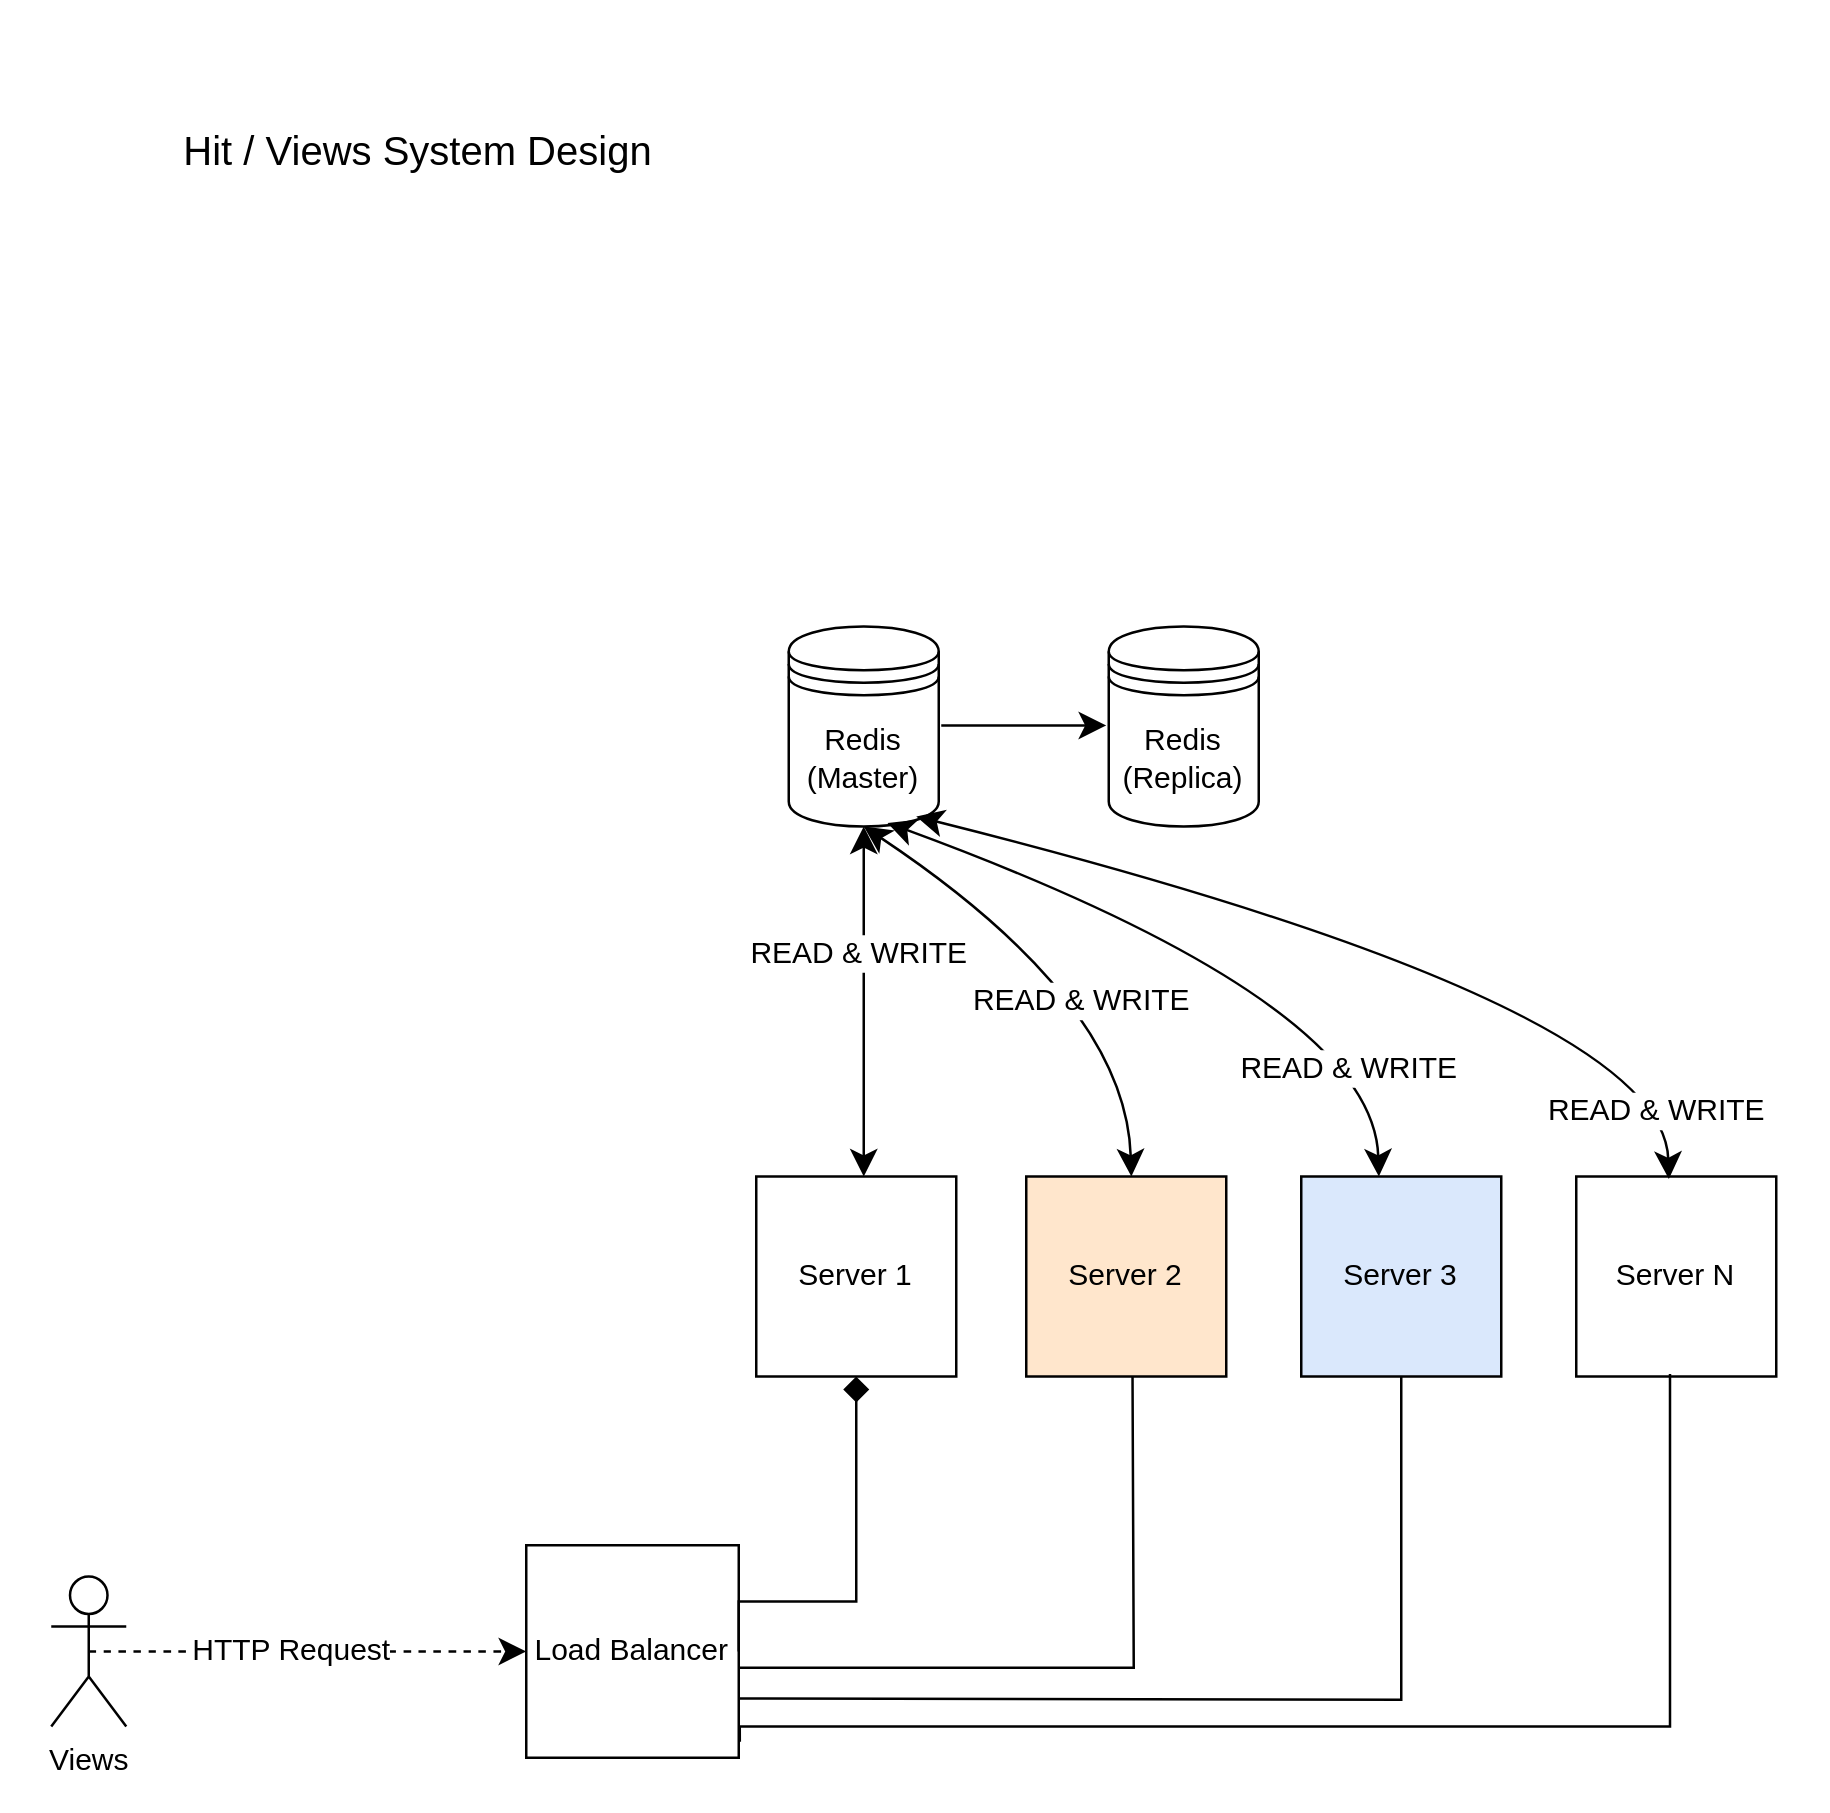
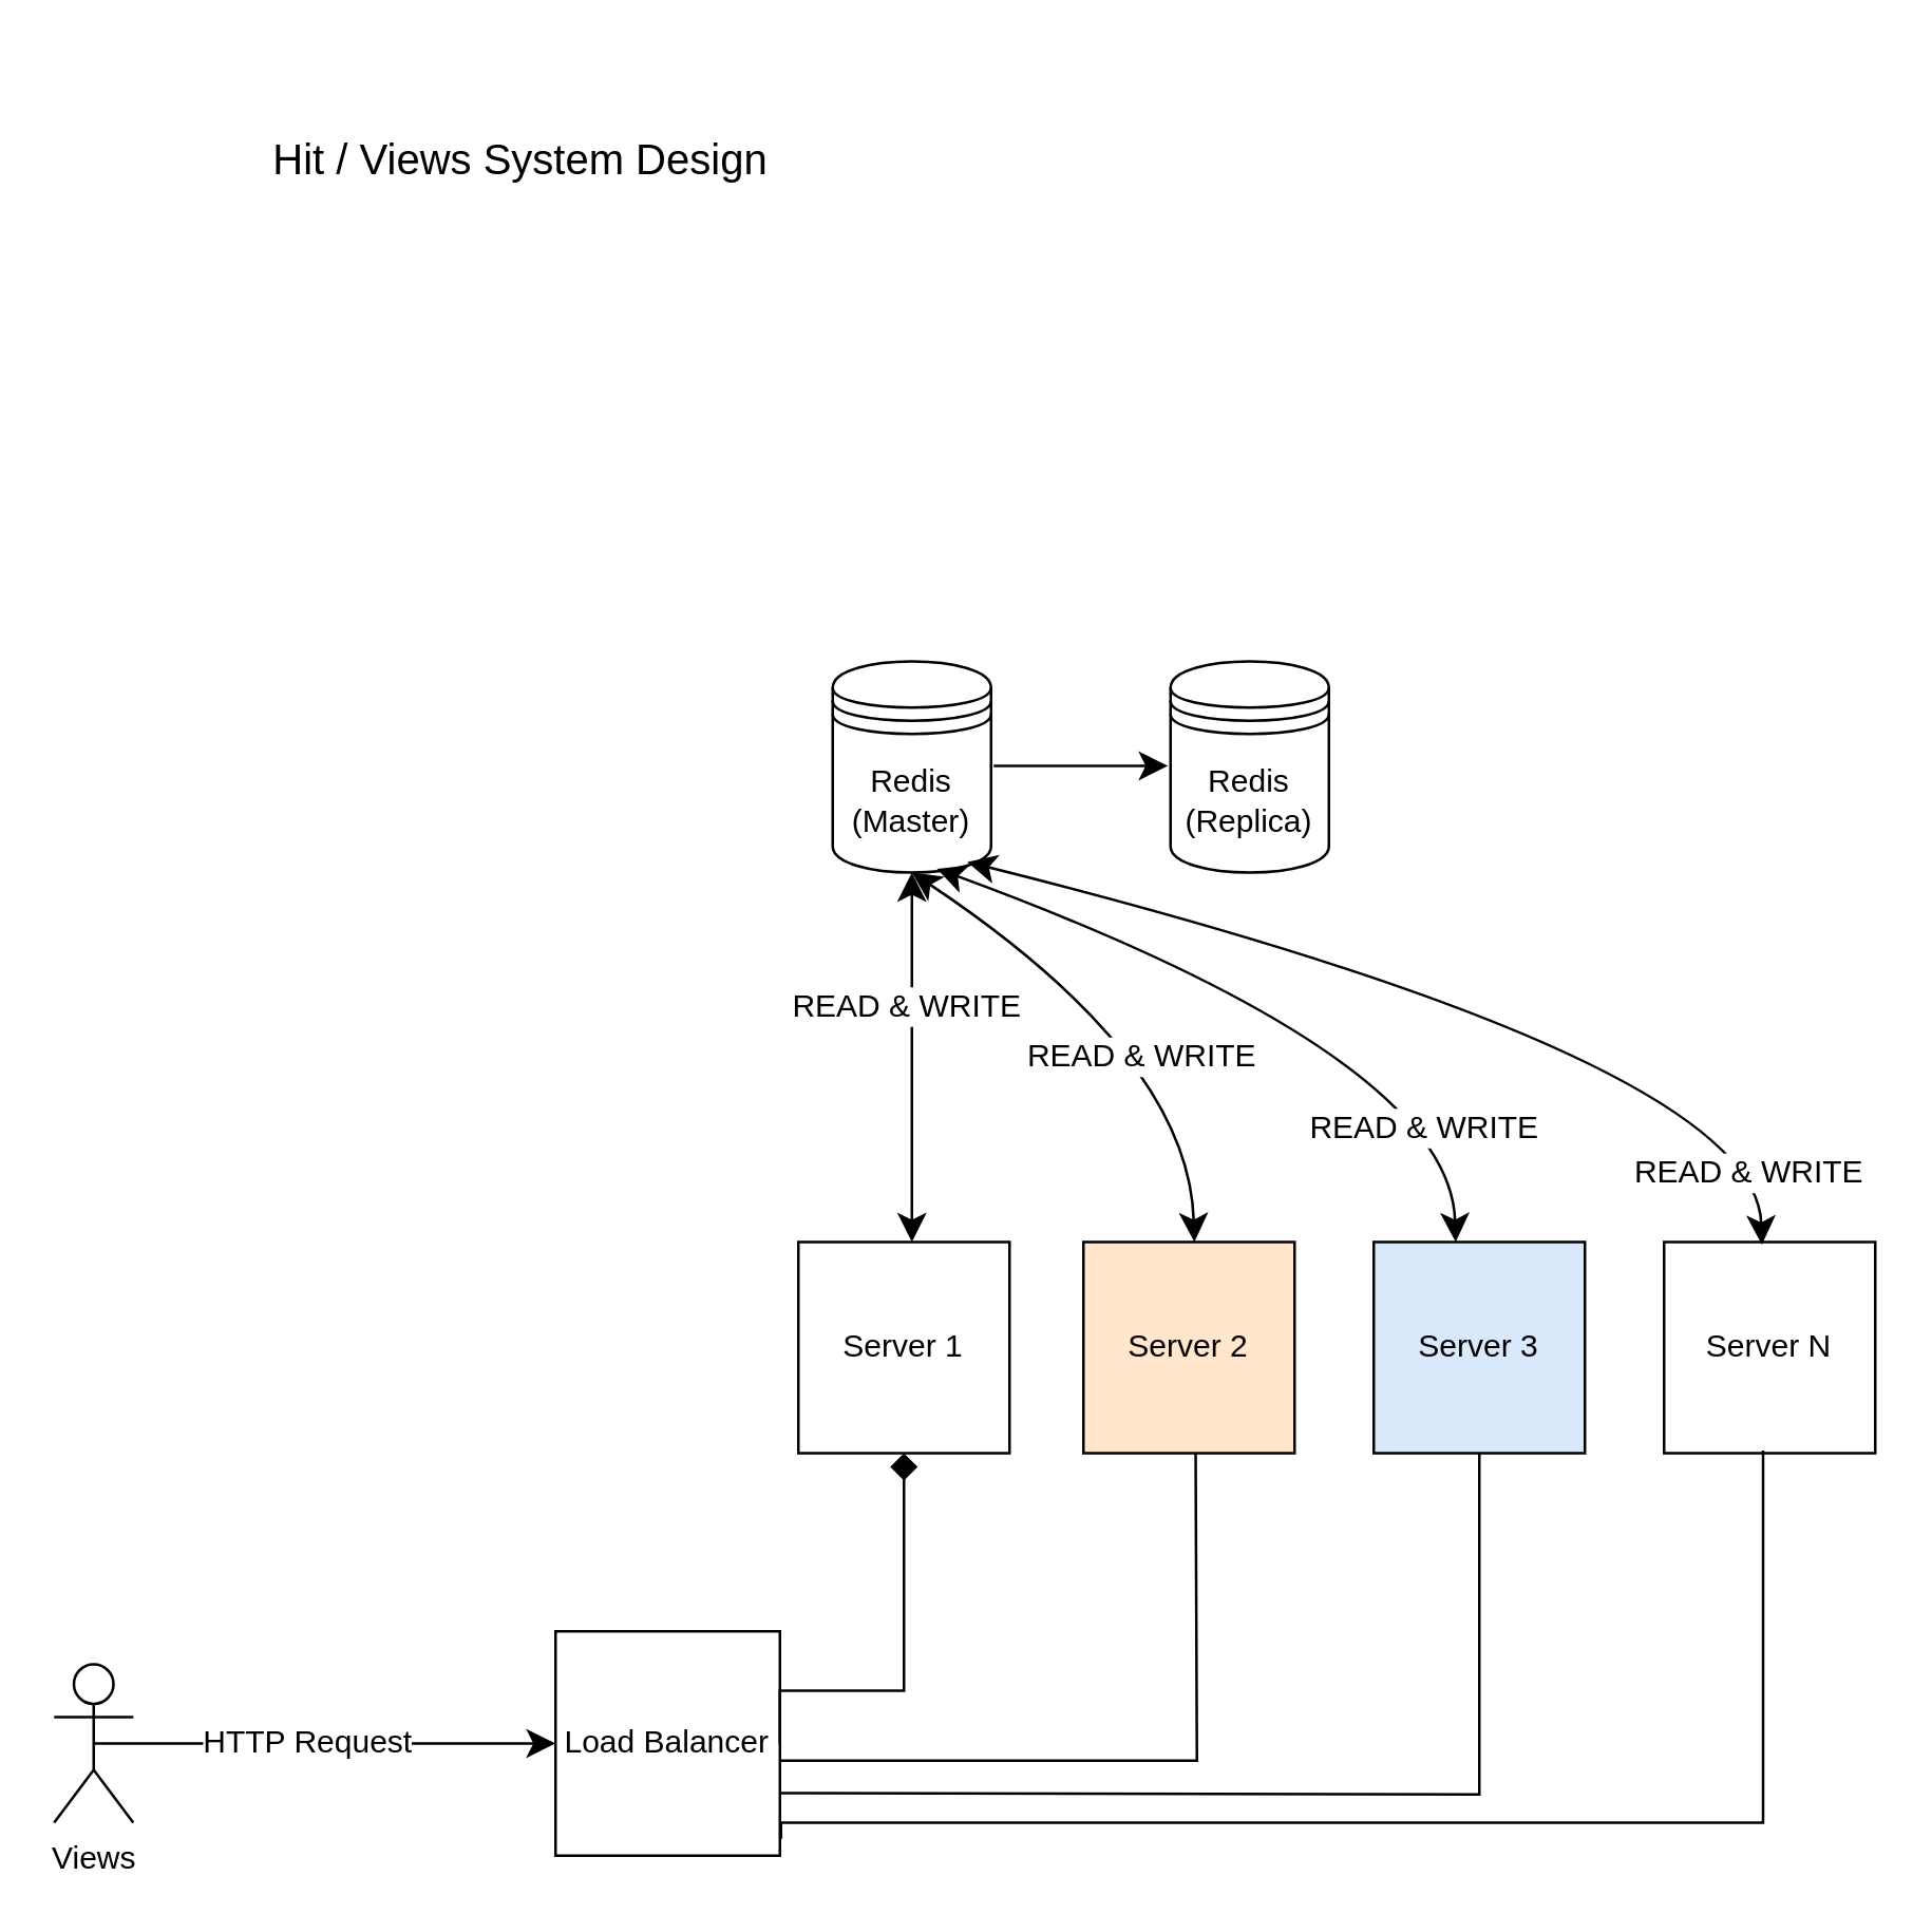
  <mxCell id="0" />
  <mxCell id="1" parent="0" />
  <mxCell id="2" value="Views" style="shape=umlActor;verticalLabelPosition=bottom;verticalAlign=top;html=1;outlineConnect=0;" parent="1" vertex="1"><mxGeometry x="20" y="630" width="30" height="60" as="geometry" /></mxCell>
  <mxCell id="3" value="Load Balancer" style="whiteSpace=wrap;html=1;aspect=fixed;" parent="1" vertex="1"><mxGeometry x="210" y="617.5" width="85" height="85" as="geometry" /></mxCell>
- <mxCell id="4" value="" style="endArrow=classic;html=1;rounded=0;fontSize=12;startSize=8;endSize=8;curved=1;exitX=0.5;exitY=0.5;exitDx=0;exitDy=0;exitPerimeter=0;dashed=1;" parent="1" source="2" target="3" edge="1"><mxGeometry width="50" height="50" relative="1" as="geometry"><mxPoint x="210" y="920" as="sourcePoint" /><mxPoint x="260" y="870" as="targetPoint" /></mxGeometry></mxCell>
+ <mxCell id="4" value="" style="endArrow=classic;html=1;rounded=0;fontSize=12;startSize=8;endSize=8;curved=1;exitX=0.5;exitY=0.5;exitDx=0;exitDy=0;exitPerimeter=0;" parent="1" source="2" target="3" edge="1"><mxGeometry width="50" height="50" relative="1" as="geometry"><mxPoint x="210" y="920" as="sourcePoint" /><mxPoint x="260" y="870" as="targetPoint" /></mxGeometry></mxCell>
  <mxCell id="5" value="HTTP Request" style="edgeLabel;html=1;align=center;verticalAlign=middle;resizable=0;points=[];fontSize=12;" parent="4" vertex="1" connectable="0"><mxGeometry x="-0.088" y="1" relative="1" as="geometry"><mxPoint as="offset" /></mxGeometry></mxCell>
  <mxCell id="6" value="Server 1" style="whiteSpace=wrap;html=1;aspect=fixed;" parent="1" vertex="1"><mxGeometry x="302" y="470" width="80" height="80" as="geometry" /></mxCell>
  <mxCell id="7" value="Server 2" style="whiteSpace=wrap;html=1;aspect=fixed;fillColor=#ffe6cc;" parent="1" vertex="1"><mxGeometry x="410" y="470" width="80" height="80" as="geometry" /></mxCell>
  <mxCell id="8" value="Server 3" style="whiteSpace=wrap;html=1;aspect=fixed;fillColor=#dae8fc;" parent="1" vertex="1"><mxGeometry x="520" y="470" width="80" height="80" as="geometry" /></mxCell>
  <mxCell id="9" value="" style="endArrow=diamond;html=1;rounded=0;fontSize=12;startSize=8;endSize=8;entryX=0.5;entryY=1;entryDx=0;entryDy=0;edgeStyle=orthogonalEdgeStyle;exitX=1;exitY=0.5;exitDx=0;exitDy=0;" parent="1" source="3" target="6" edge="1"><mxGeometry width="50" height="50" relative="1" as="geometry"><mxPoint x="340" y="660" as="sourcePoint" /><mxPoint x="390" y="590" as="targetPoint" /><Array as="points"><mxPoint x="295" y="640" /><mxPoint x="342" y="640" /></Array></mxGeometry></mxCell>
  <mxCell id="10" value="" style="endArrow=none;html=1;rounded=0;fontSize=12;startSize=8;endSize=8;entryX=0.5;entryY=1;entryDx=0;entryDy=0;edgeStyle=orthogonalEdgeStyle;exitX=1;exitY=0.25;exitDx=0;exitDy=0;" parent="1" target="8" edge="1"><mxGeometry width="50" height="50" relative="1" as="geometry"><mxPoint x="295" y="678.75" as="sourcePoint" /><mxPoint x="616" y="590" as="targetPoint" /></mxGeometry></mxCell>
  <mxCell id="11" value="Server N" style="whiteSpace=wrap;html=1;aspect=fixed;" parent="1" vertex="1"><mxGeometry x="630" y="470" width="80" height="80" as="geometry" /></mxCell>
  <mxCell id="12" value="" style="endArrow=none;html=1;rounded=0;fontSize=12;startSize=8;endSize=8;entryX=0.5;entryY=1;entryDx=0;entryDy=0;edgeStyle=orthogonalEdgeStyle;exitX=1.005;exitY=0.925;exitDx=0;exitDy=0;exitPerimeter=0;" parent="1" source="3" edge="1"><mxGeometry width="50" height="50" relative="1" as="geometry"><mxPoint x="231.5" y="689.995" as="sourcePoint" /><mxPoint x="667.5" y="548.97" as="targetPoint" /><Array as="points"><mxPoint x="295" y="690" /><mxPoint x="668" y="690" /><mxPoint x="668" y="549" /></Array></mxGeometry></mxCell>
  <mxCell id="13" value="" style="endArrow=none;html=1;rounded=0;fontSize=12;startSize=8;endSize=8;entryX=0.5;entryY=1;entryDx=0;entryDy=0;exitX=0.997;exitY=0.576;exitDx=0;exitDy=0;exitPerimeter=0;edgeStyle=orthogonalEdgeStyle;" parent="1" source="3" edge="1"><mxGeometry width="50" height="50" relative="1" as="geometry"><mxPoint x="290.005" y="665.78" as="sourcePoint" /><mxPoint x="452.51" y="550" as="targetPoint" /></mxGeometry></mxCell>
  <mxCell id="14" value="Redis (Master)" style="shape=datastore;whiteSpace=wrap;html=1;" parent="1" vertex="1"><mxGeometry x="315" y="250" width="60" height="80" as="geometry" /></mxCell>
  <mxCell id="15" value="Redis&lt;div&gt;(Replica)&lt;/div&gt;" style="shape=datastore;whiteSpace=wrap;html=1;" parent="1" vertex="1"><mxGeometry x="443" y="250" width="60" height="80" as="geometry" /></mxCell>
  <mxCell id="16" value="" style="endArrow=classic;html=1;rounded=0;fontSize=12;startSize=8;endSize=8;curved=1;" parent="1" edge="1"><mxGeometry width="50" height="50" relative="1" as="geometry"><mxPoint x="376" y="289.58" as="sourcePoint" /><mxPoint x="442" y="289.58" as="targetPoint" /><Array as="points"><mxPoint x="411" y="289.58" /></Array></mxGeometry></mxCell>
  <mxCell id="17" value="" style="endArrow=classic;startArrow=classic;html=1;rounded=0;fontSize=12;startSize=8;endSize=8;curved=1;" parent="1" edge="1"><mxGeometry width="50" height="50" relative="1" as="geometry"><mxPoint x="345" y="470" as="sourcePoint" /><mxPoint x="345" y="330" as="targetPoint" /></mxGeometry></mxCell>
  <mxCell id="18" value="READ &amp;amp; WRITE" style="edgeLabel;html=1;align=center;verticalAlign=middle;resizable=0;points=[];fontSize=12;" parent="17" vertex="1" connectable="0"><mxGeometry x="0.029" relative="1" as="geometry"><mxPoint x="-3" y="-18" as="offset" /></mxGeometry></mxCell>
  <mxCell id="19" value="" style="endArrow=classic;startArrow=classic;html=1;rounded=0;fontSize=12;startSize=8;endSize=8;curved=1;exitX=0.338;exitY=-0.049;exitDx=0;exitDy=0;exitPerimeter=0;entryX=0.5;entryY=1;entryDx=0;entryDy=0;" parent="1" target="14" edge="1"><mxGeometry width="50" height="50" relative="1" as="geometry"><mxPoint x="452.04" y="470" as="sourcePoint" /><mxPoint x="350" y="340" as="targetPoint" /><Array as="points"><mxPoint x="450" y="400" /></Array></mxGeometry></mxCell>
  <mxCell id="20" value="READ &amp;amp; WRITE" style="edgeLabel;html=1;align=center;verticalAlign=middle;resizable=0;points=[];fontSize=12;" parent="19" vertex="1" connectable="0"><mxGeometry x="0.04" y="7" relative="1" as="geometry"><mxPoint x="12" y="11" as="offset" /></mxGeometry></mxCell>
  <mxCell id="21" value="" style="endArrow=classic;startArrow=classic;html=1;rounded=0;fontSize=12;startSize=8;endSize=8;curved=1;exitX=0.338;exitY=-0.049;exitDx=0;exitDy=0;exitPerimeter=0;entryX=0.658;entryY=0.982;entryDx=0;entryDy=0;entryPerimeter=0;" parent="1" target="14" edge="1"><mxGeometry width="50" height="50" relative="1" as="geometry"><mxPoint x="551.04" y="470" as="sourcePoint" /><mxPoint x="450" y="333" as="targetPoint" /><Array as="points"><mxPoint x="549" y="400" /></Array></mxGeometry></mxCell>
  <mxCell id="22" value="READ &amp;amp; WRITE" style="edgeLabel;html=1;align=center;verticalAlign=middle;resizable=0;points=[];fontSize=12;" parent="21" vertex="1" connectable="0"><mxGeometry x="-0.046" y="9" relative="1" as="geometry"><mxPoint x="51" y="39" as="offset" /></mxGeometry></mxCell>
  <mxCell id="23" value="" style="endArrow=classic;startArrow=classic;html=1;rounded=0;fontSize=12;startSize=8;endSize=8;curved=1;exitX=0.338;exitY=-0.049;exitDx=0;exitDy=0;exitPerimeter=0;entryX=0.85;entryY=0.95;entryDx=0;entryDy=0;entryPerimeter=0;" parent="1" target="14" edge="1"><mxGeometry width="50" height="50" relative="1" as="geometry"><mxPoint x="667.04" y="471" as="sourcePoint" /><mxPoint x="470" y="330" as="targetPoint" /><Array as="points"><mxPoint x="665" y="401" /></Array></mxGeometry></mxCell>
  <mxCell id="24" value="READ &amp;amp; WRITE" style="edgeLabel;html=1;align=center;verticalAlign=middle;resizable=0;points=[];fontSize=12;" parent="23" vertex="1" connectable="0"><mxGeometry x="-0.758" y="23" relative="1" as="geometry"><mxPoint x="19" y="18" as="offset" /></mxGeometry></mxCell>
- <mxCell id="25" value="Hit / Views System Design" style="text;strokeColor=none;fillColor=none;html=1;align=center;verticalAlign=middle;whiteSpace=wrap;rounded=0;fontSize=16;" vertex="1" parent="1"><mxGeometry x="44" y="20" width="246" height="80" as="geometry" /></mxCell>
+ <mxCell id="25" value="Hit / Views System Design" style="text;strokeColor=none;fillColor=none;html=1;align=center;verticalAlign=middle;whiteSpace=wrap;rounded=0;fontSize=16;" vertex="1" parent="1"><mxGeometry x="74" y="20" width="246" height="80" as="geometry" /></mxCell>
